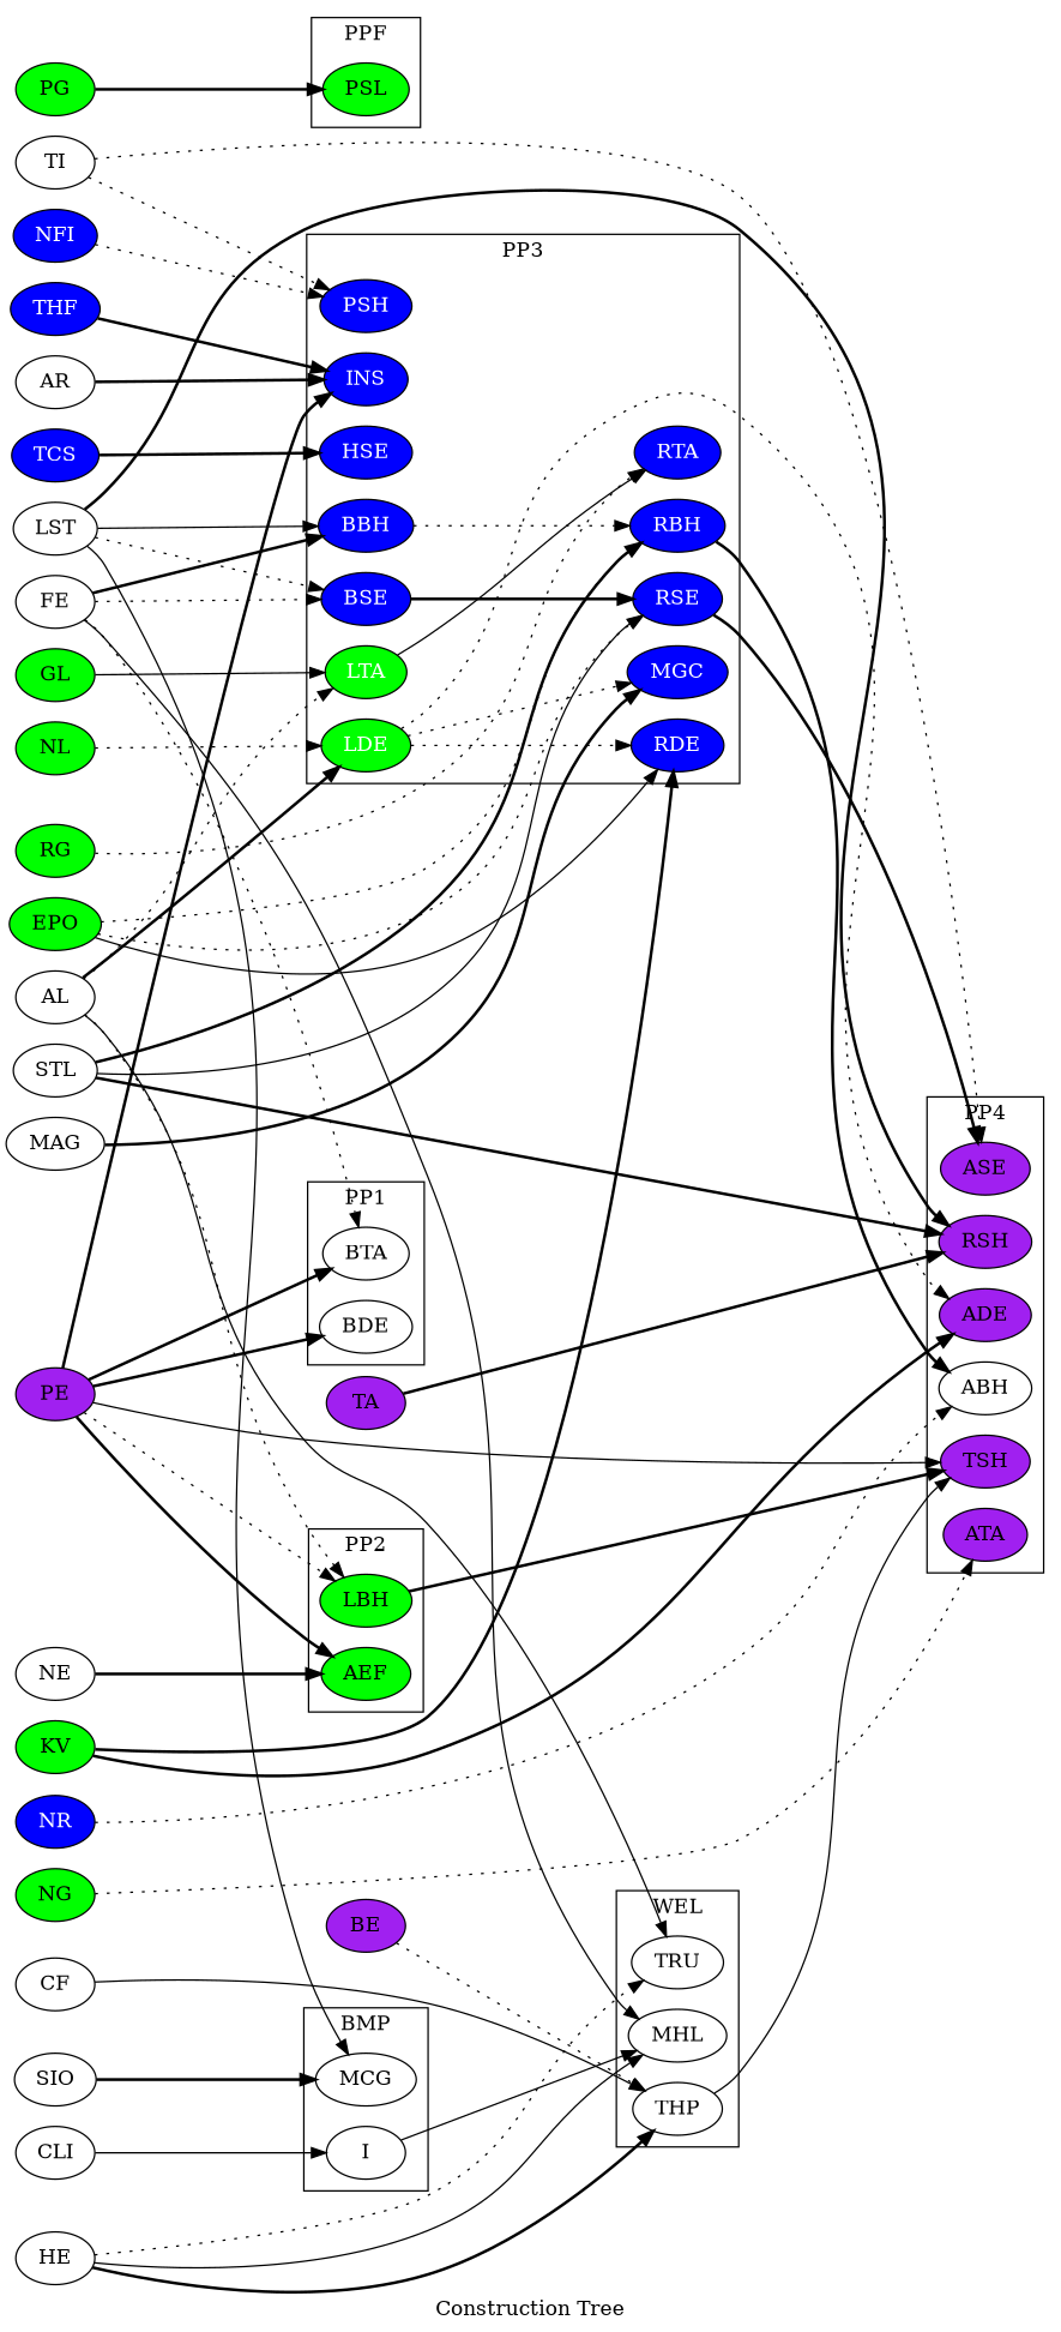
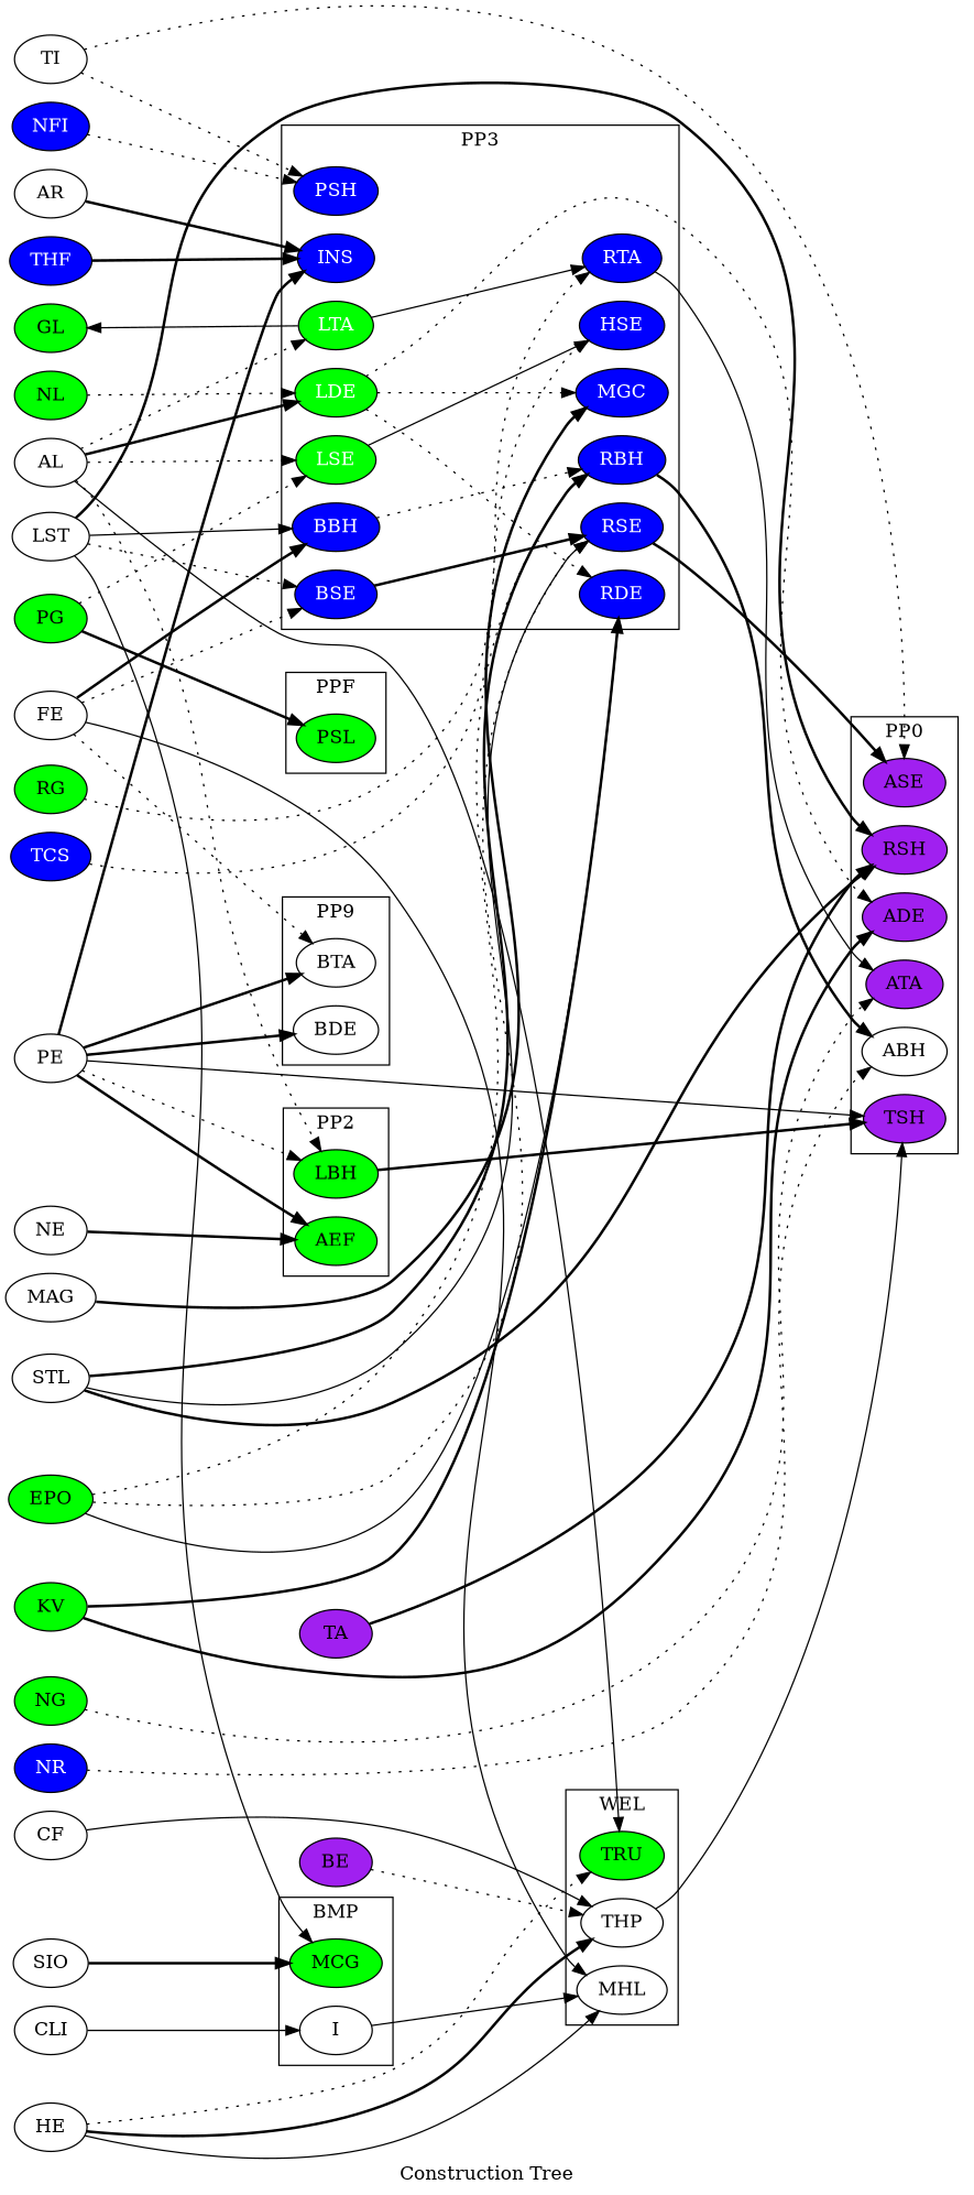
  digraph {
    label="Construction Tree"
    nodesep=0.2
    rankdir=LR
    ranksep=2
    node [fillcolor=white fontcolor=black style=filled]
    edge [style=dotted]
    AL
    FE
-   PE [fillcolor=purple]
+   PE
    LST
    HE
    CLI
    SIO
    STL
    TI
    MAG
    AR
    NE
    CF
    PG [fillcolor=green]
    EPO [fillcolor=green]
    GL [fillcolor=green]
    RG [fillcolor=green]
    NG [fillcolor=green]
    KV [fillcolor=green]
    NL [fillcolor=green]
    NR [fillcolor=blue fontcolor=white]
    TCS [fillcolor=blue fontcolor=white]
    THF [fillcolor=blue fontcolor=white]
    NFI [fillcolor=blue fontcolor=white]
    TA [fillcolor=purple]
    BE [fillcolor=purple]
-   MCG
+   MCG [fillcolor=green]
    I
-   TRU
+   TRU [fillcolor=green]
    MHL
    THP
    INS [fillcolor=blue fontcolor=white]
    RBH [fillcolor=blue fontcolor=white]
    RSE [fillcolor=blue fontcolor=white]
    PSH [fillcolor=blue fontcolor=white]
    MGC [fillcolor=blue fontcolor=white]
    RDE [fillcolor=blue fontcolor=white]
    RTA [fillcolor=blue fontcolor=white]
    HSE [fillcolor=blue fontcolor=white]
    BBH [fillcolor=blue fontcolor=white]
    BSE [fillcolor=blue fontcolor=white]
    LDE [fillcolor=green fontcolor=white]
+   LSE [fillcolor=green fontcolor=white]
    LTA [fillcolor=green fontcolor=white]
    PSL [fillcolor=green]
    BTA
    BDE
    LBH [fillcolor=green]
    AEF [fillcolor=green]
    TSH [fillcolor=purple]
    RSH [fillcolor=purple]
    ASE [fillcolor=purple]
    ATA [fillcolor=purple]
    ADE [fillcolor=purple]
    ABH
    subgraph sub_1 {
      rank=min
      AL
      FE
      PE
      LST
      HE
      CLI
      SIO
      STL
      TI
      MAG
      AR
      NE
      CF
    }
    subgraph sub_2 {
      rank=same
      PG
      EPO
      GL
      RG
      NG
      KV
      NL
    }
    subgraph sub_3 {
      rank=same
      NR
      TCS
      THF
      NFI
    }
    subgraph sub_4 {
      rank=same
      TA
      BE
    }
    subgraph cluster_5 {
      label=BMP
      MCG
      I
    }
    subgraph cluster_6 {
      label=WEL
      TRU
      MHL
      THP
    }
    subgraph cluster_7 {
      label=PP3
      INS
      RBH
      RSE
      PSH
      MGC
      RDE
      RTA
      HSE
      BBH
      BSE
      LDE
+     LSE
      LTA
    }
    subgraph cluster_8 {
      label=PPF
      PSL
    }
    subgraph cluster_9 {
-     label=PP1
+     label=PP9
      BTA
      BDE
    }
    subgraph cluster_10 {
      label=PP2
      LBH
      AEF
    }
    subgraph cluster_11 {
-     label=PP4
+     label=PP0
      TSH
      RSH
      ASE
      ATA
      ADE
      ABH
    }
    AL -> TRU [style=solid]
    AL -> LDE [style=bold]
+   AL -> LSE
    AL -> LTA
    AL -> LBH
    FE -> MHL [style=solid]
    FE -> BBH [style=bold]
    FE -> BSE
    FE -> BTA
    PE -> INS [style=bold]
    PE -> BTA [style=bold]
    PE -> BDE [style=bold]
    PE -> LBH
    PE -> AEF [style=bold]
    PE -> TSH [style=solid]
    LST -> MCG [style=solid]
    LST -> BBH [style=solid]
    LST -> BSE
    LST -> RSH [style=bold]
    HE -> TRU
    HE -> MHL [style=solid]
    HE -> THP [style=bold]
    CLI -> I [style=solid]
    SIO -> MCG [style=bold]
    STL -> RBH [style=bold]
    STL -> RSE [style=solid]
    STL -> RSH [style=bold]
    TI -> PSH
    TI -> ASE
    MAG -> MGC [style=bold]
    AR -> INS [style=bold]
    NE -> AEF [style=bold]
    CF -> THP [style=solid]
+   PG -> LSE
    PG -> PSL [style=bold]
    EPO -> RBH
    EPO -> RSE
    EPO -> RDE [style=solid]
-   GL -> LTA [style=solid]
+   LTA -> GL [style=solid]
    RG -> RTA
    NG -> ATA
    KV -> RDE [style=bold]
    KV -> ADE [style=bold]
    NL -> LDE
    NR -> ABH
-   TCS -> HSE [style=bold]
+   TCS -> HSE
    THF -> INS [style=bold]
    NFI -> PSH
    TA -> RSH [style=bold]
    BE -> THP
    I -> MHL [style=solid]
    THP -> TSH [style=solid]
    RBH -> ABH [style=bold]
    RSE -> ASE [style=bold]
+   RTA -> ATA [style=solid]
    BBH -> RBH
    BSE -> RSE [style=bold]
    LDE -> MGC
    LDE -> RDE
    LDE -> ADE
+   LSE -> HSE [style=solid]
    LTA -> RTA [style=solid]
    LBH -> TSH [style=bold]
  }
